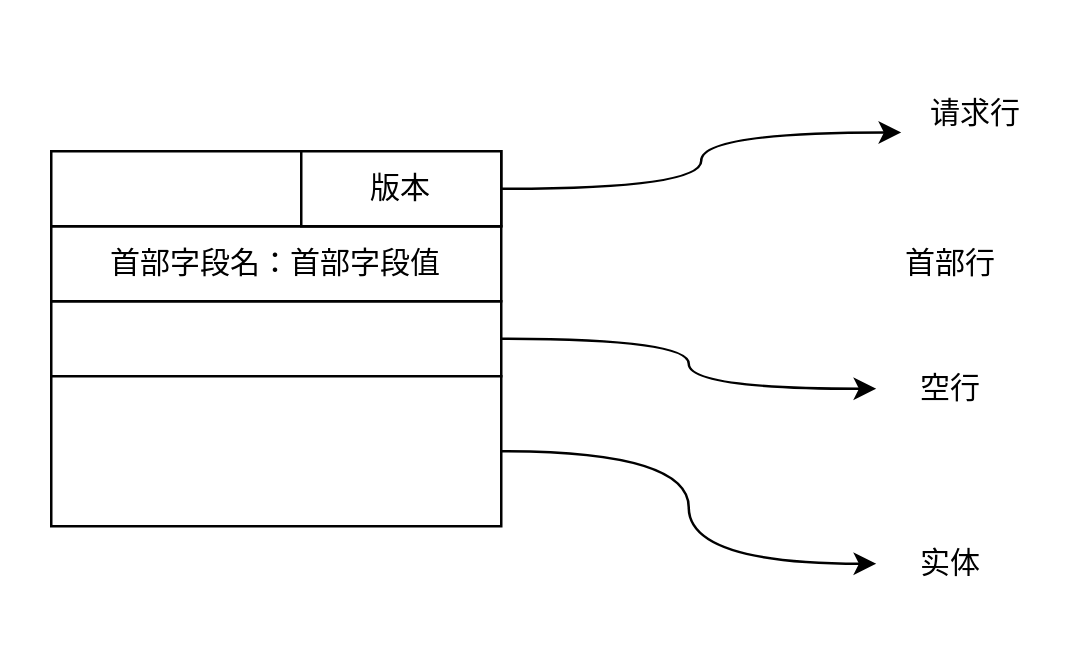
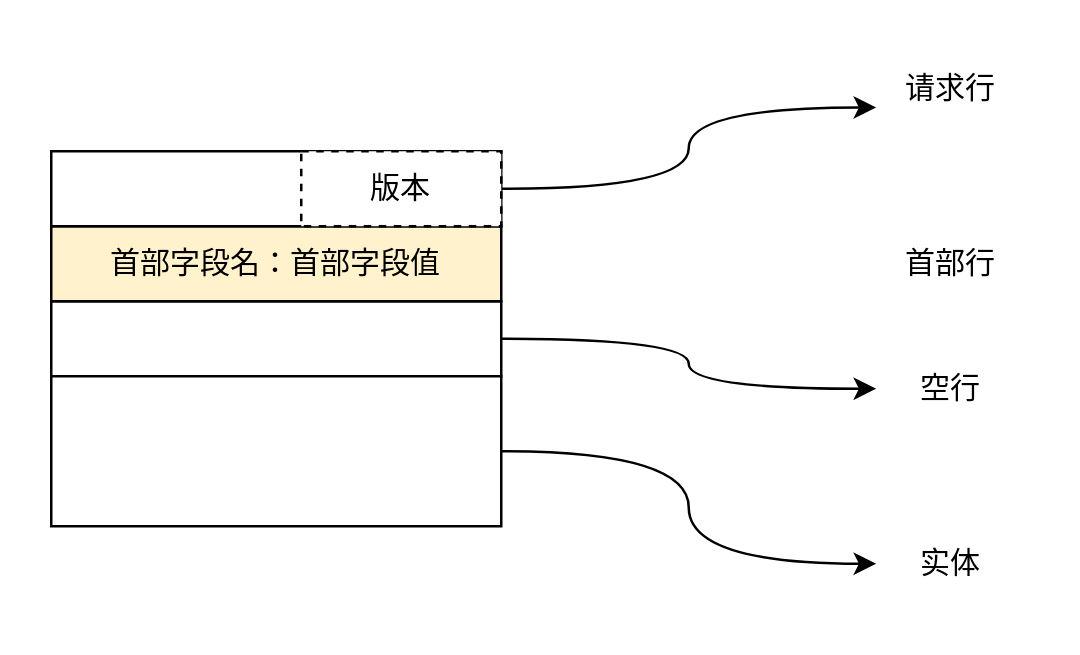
  <mxCell id="0" />
  <mxCell id="1" parent="0" />
  <mxCell id="2" style="edgeStyle=orthogonalEdgeStyle;rounded=0;orthogonalLoop=1;jettySize=auto;html=1;exitX=1;exitY=0.5;exitDx=0;exitDy=0;curved=1;" edge="1" parent="1" source="3" target="12"><mxGeometry relative="1" as="geometry" /></mxCell>
  <mxCell id="3" value="" style="rounded=0;whiteSpace=wrap;html=1;" vertex="1" parent="1"><mxGeometry x="20" y="120" width="180" height="30" as="geometry" /></mxCell>
  <mxCell id="4" style="edgeStyle=orthogonalEdgeStyle;rounded=0;orthogonalLoop=1;jettySize=auto;html=1;exitX=1;exitY=0.5;exitDx=0;exitDy=0;entryX=0;entryY=0.5;entryDx=0;entryDy=0;curved=1;" edge="1" parent="1" source="5" target="13"><mxGeometry relative="1" as="geometry" /></mxCell>
  <mxCell id="5" value="" style="rounded=0;whiteSpace=wrap;html=1;" vertex="1" parent="1"><mxGeometry x="20" y="150" width="180" height="60" as="geometry" /></mxCell>
- <mxCell id="6" value="首部字段名：首部字段值" style="rounded=0;whiteSpace=wrap;html=1;" vertex="1" parent="1"><mxGeometry x="20" y="90" width="180" height="30" as="geometry" /></mxCell>
+ <mxCell id="6" value="首部字段名：首部字段值" style="rounded=0;whiteSpace=wrap;html=1;fillColor=#fff2cc;" vertex="1" parent="1"><mxGeometry x="20" y="90" width="180" height="30" as="geometry" /></mxCell>
  <mxCell id="7" style="edgeStyle=orthogonalEdgeStyle;rounded=0;orthogonalLoop=1;jettySize=auto;html=1;entryX=0;entryY=0.75;entryDx=0;entryDy=0;curved=1;" edge="1" parent="1" source="8" target="9"><mxGeometry relative="1" as="geometry" /></mxCell>
  <mxCell id="8" value="" style="rounded=0;whiteSpace=wrap;html=1;" vertex="1" parent="1"><mxGeometry x="20" y="60" width="180" height="30" as="geometry" /></mxCell>
- <mxCell id="9" value="请求行" style="text;html=1;strokeColor=none;fillColor=none;align=center;verticalAlign=middle;whiteSpace=wrap;rounded=0;" vertex="1" parent="1"><mxGeometry x="360" y="30" width="60" height="30" as="geometry" /></mxCell>
- <mxCell id="10" value="版本" style="rounded=0;whiteSpace=wrap;html=1;" vertex="1" parent="1"><mxGeometry x="120" y="60" width="80" height="30" as="geometry" /></mxCell>
+ <mxCell id="9" value="请求行" style="text;html=1;strokeColor=none;fillColor=none;align=center;verticalAlign=middle;whiteSpace=wrap;rounded=0;" vertex="1" parent="1"><mxGeometry x="350" y="20" width="60" height="30" as="geometry" /></mxCell>
+ <mxCell id="10" value="版本" style="rounded=0;whiteSpace=wrap;html=1;dashed=1;" vertex="1" parent="1"><mxGeometry x="120" y="60" width="80" height="30" as="geometry" /></mxCell>
  <mxCell id="11" value="首部行" style="text;html=1;strokeColor=none;fillColor=none;align=center;verticalAlign=middle;whiteSpace=wrap;rounded=0;" vertex="1" parent="1"><mxGeometry x="350" y="90" width="60" height="30" as="geometry" /></mxCell>
  <mxCell id="12" value="空行" style="text;html=1;strokeColor=none;fillColor=none;align=center;verticalAlign=middle;whiteSpace=wrap;rounded=0;" vertex="1" parent="1"><mxGeometry x="350" y="140" width="60" height="30" as="geometry" /></mxCell>
  <mxCell id="13" value="实体" style="text;html=1;strokeColor=none;fillColor=none;align=center;verticalAlign=middle;whiteSpace=wrap;rounded=0;" vertex="1" parent="1"><mxGeometry x="350" y="210" width="60" height="30" as="geometry" /></mxCell>
